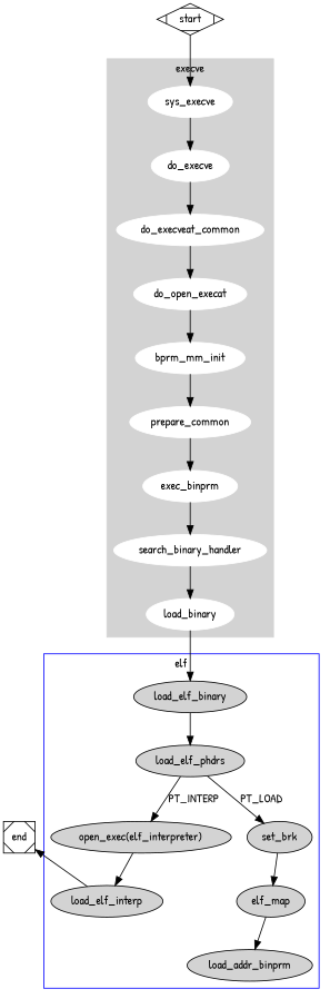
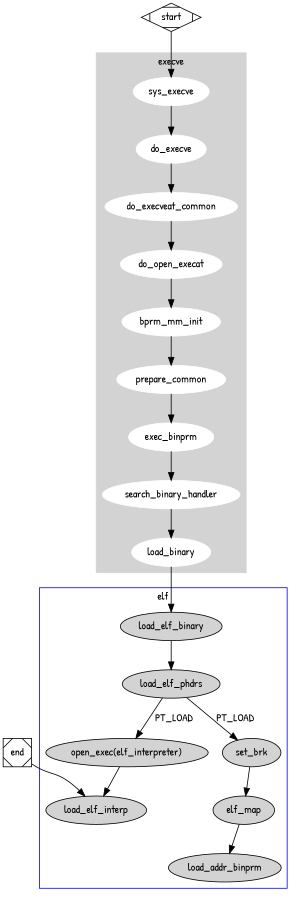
  digraph {
    fontname="Patrick Hand"
    node [fontname="Patrick Hand" style=filled]
    edge [fontname="Patrick Hand"]
    n1 [color=white label=sys_execve]
    n2 [color=white label=do_execve]
    n3 [color=white label=do_execveat_common]
    n4 [color=white label=do_open_execat]
    n5 [color=white label=bprm_mm_init]
    n6 [color=white label=prepare_common]
    n7 [color=white label=exec_binprm]
    n8 [color=white label=search_binary_handler]
    n9 [color=white label=load_binary]
    n10 [label=load_elf_binary]
    n11 [label=load_elf_phdrs]
    n12 [label="open_exec(elf_interpreter)"]
    n13 [label=set_brk]
    n14 [label=load_elf_interp]
    n15 [label=elf_map]
    n16 [label=load_addr_binprm]
    end [shape=Msquare style=""]
    start [shape=Mdiamond style=""]
    subgraph cluster_1 {
      color=lightgrey
      label=execve
      style=filled
      n1
      n2
      n3
      n4
      n5
      n6
      n7
      n8
      n9
    }
    subgraph cluster_2 {
      color=blue
      label=elf
      n10
      n11
      n12
      n13
      n14
      n15
      n16
    }
    n1 -> n2
    n2 -> n3
    n3 -> n4
    n4 -> n5
    n5 -> n6
    n6 -> n7
    n7 -> n8
    n8 -> n9
    n9 -> n10
    n10 -> n11
-   n11 -> n12 [label=PT_INTERP]
+   n11 -> n12 [label=PT_LOAD]
    n11 -> n13 [label=PT_LOAD]
    n12 -> n14
    n13 -> n15
-   n14 -> end
+   end -> n14
    n15 -> n16
    start -> n1
  }
